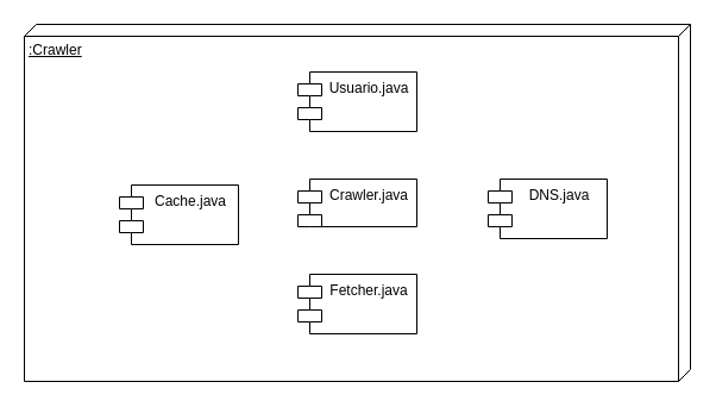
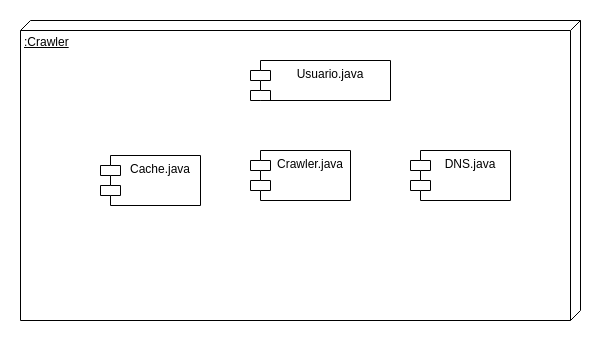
  <mxCell id="0" />
  <mxCell id="1" parent="0" />
  <mxCell id="2" value=":Crawler" style="verticalAlign=top;align=left;spacingTop=8;spacingLeft=2;spacingRight=12;shape=cube;size=10;direction=south;fontStyle=4;html=1;whiteSpace=wrap;" parent="1" vertex="1"><mxGeometry x="20" y="20" width="560" height="300" as="geometry" /></mxCell>
- <mxCell id="3" value="Crawler.java" style="shape=module;align=left;spacingLeft=20;align=center;verticalAlign=top;whiteSpace=wrap;html=1;" parent="1" vertex="1"><mxGeometry x="250" y="150" width="100" height="40" as="geometry" /></mxCell>
+ <mxCell id="3" value="Crawler.java" style="shape=module;align=left;spacingLeft=20;align=center;verticalAlign=top;whiteSpace=wrap;html=1;" parent="1" vertex="1"><mxGeometry x="250" y="150" width="100" height="50" as="geometry" /></mxCell>
  <mxCell id="4" value="DNS.java" style="shape=module;align=left;spacingLeft=20;align=center;verticalAlign=top;whiteSpace=wrap;html=1;" parent="1" vertex="1"><mxGeometry x="410" y="150" width="100" height="50" as="geometry" /></mxCell>
- <mxCell id="5" value="Usuario.java" style="shape=module;align=left;spacingLeft=20;align=center;verticalAlign=top;whiteSpace=wrap;html=1;" parent="1" vertex="1"><mxGeometry x="250" y="60" width="100" height="50" as="geometry" /></mxCell>
+ <mxCell id="5" value="Usuario.java" style="shape=module;align=left;spacingLeft=20;align=center;verticalAlign=top;whiteSpace=wrap;html=1;" parent="1" vertex="1"><mxGeometry x="250" y="60" width="140" height="40" as="geometry" /></mxCell>
  <mxCell id="6" value="Cache.java" style="shape=module;align=left;spacingLeft=20;align=center;verticalAlign=top;whiteSpace=wrap;html=1;" parent="1" vertex="1"><mxGeometry x="100" y="155" width="100" height="50" as="geometry" /></mxCell>
- <mxCell id="7" value="Fetcher.java" style="shape=module;align=left;spacingLeft=20;align=center;verticalAlign=top;whiteSpace=wrap;html=1;" parent="1" vertex="1"><mxGeometry x="250" y="230" width="100" height="50" as="geometry" /></mxCell>
